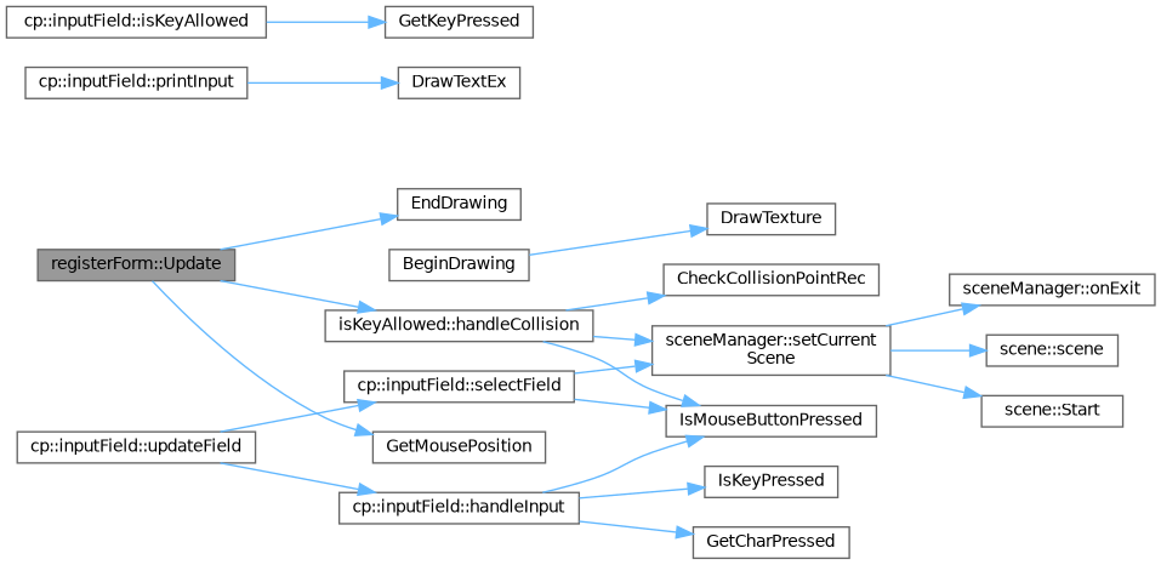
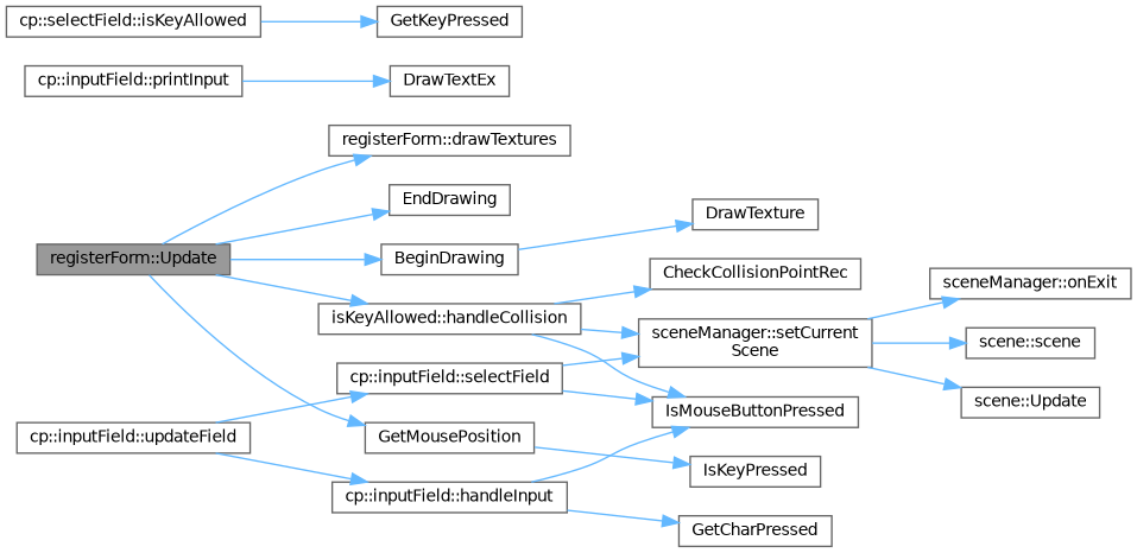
  digraph {
    rankdir=LR
    node [color=grey40 fillcolor=white fontname=Helvetica fontsize=10 shape=box style=filled]
    edge [color=steelblue1 fontname=Helvetica fontsize=10 labelfontname=Helvetica labelfontsize=10 style=solid]
    n1 [color=gray40 fillcolor=grey60 fontcolor=black height=0.2 label="registerForm::Update" width=0.4]
    n2 [height=0.2 label=BeginDrawing width=0.4]
+   n3 [height=0.2 label="registerForm::drawTextures" width=0.4]
    n4 [height=0.2 label=EndDrawing width=0.4]
    n5 [height=0.2 label=GetMousePosition width=0.4]
    n6 [height=0.2 label="isKeyAllowed::handleCollision" width=0.4]
    n7 [height=0.2 label=DrawTexture width=0.4]
    n8 [height=0.2 label=CheckCollisionPointRec width=0.4]
    n9 [height=0.2 label=IsMouseButtonPressed width=0.4]
    n10 [height=0.2 label="sceneManager::setCurrent\lScene" width=0.4]
    n11 [height=0.2 label="cp::inputField::updateField" width=0.4]
    n12 [height=0.2 label="cp::inputField::handleInput" width=0.4]
    n13 [height=0.2 label="cp::inputField::selectField" width=0.4]
    n14 [height=0.2 label="sceneManager::onExit" width=0.4]
    n15 [height=0.2 label="scene::scene" width=0.4]
-   n16 [height=0.2 label="scene::Start" width=0.4]
+   n16 [height=0.2 label="scene::Update" width=0.4]
    n17 [height=0.2 label=GetCharPressed width=0.4]
    n18 [height=0.2 label=IsKeyPressed width=0.4]
    n19 [height=0.2 label="cp::inputField::printInput" width=0.4]
    n20 [height=0.2 label=DrawTextEx width=0.4]
-   n21 [height=0.2 label="cp::inputField::isKeyAllowed" width=0.4]
+   n21 [height=0.2 label="cp::selectField::isKeyAllowed" width=0.4]
    n22 [height=0.2 label=GetKeyPressed width=0.4]
+   n1 -> n2
+   n1 -> n3
    n1 -> n4
    n1 -> n5
    n1 -> n6
    n2 -> n7
    n6 -> n8
    n6 -> n9
    n6 -> n10
    n10 -> n14
    n10 -> n15
    n10 -> n16
    n11 -> n12
    n11 -> n13
    n12 -> n9
    n12 -> n17
-   n12 -> n18
+   n5 -> n18
    n13 -> n9
    n13 -> n10
    n19 -> n20
    n21 -> n22
  }
